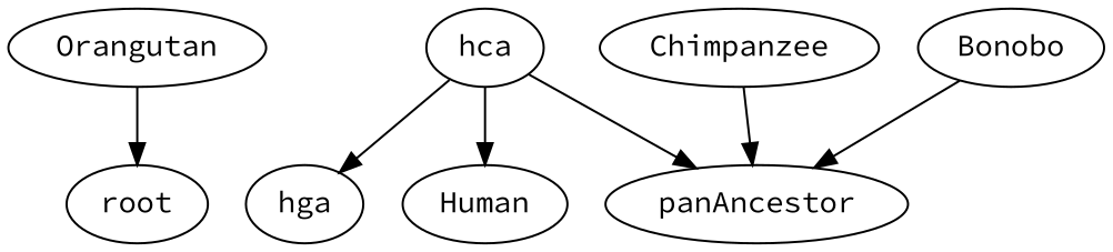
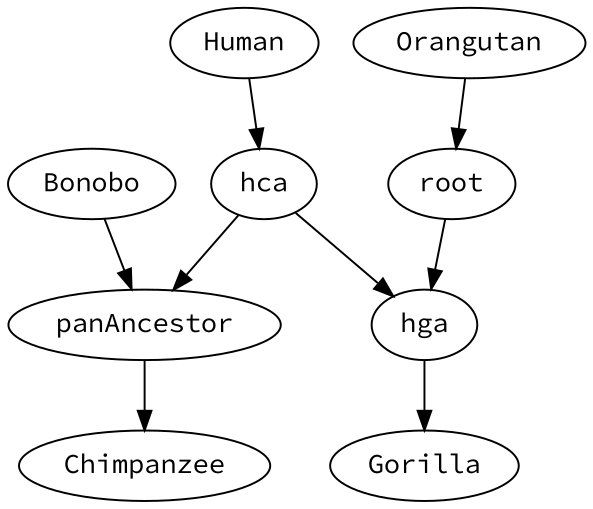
  digraph {
    fontname="Source Code Pro"
    node [fontname="Source Code Pro"]
    edge [fontname="Source Code Pro"]
    root
    hga
+   Gorilla
    Orangutan
    hca
    Human
    panAncestor
    Chimpanzee
    Bonobo
+   root -> hga
+   hga -> Gorilla
    Orangutan -> root
    hca -> hga
-   hca -> Human
+   Human -> hca
    hca -> panAncestor
-   Chimpanzee -> panAncestor
+   panAncestor -> Chimpanzee
    Bonobo -> panAncestor
  }
